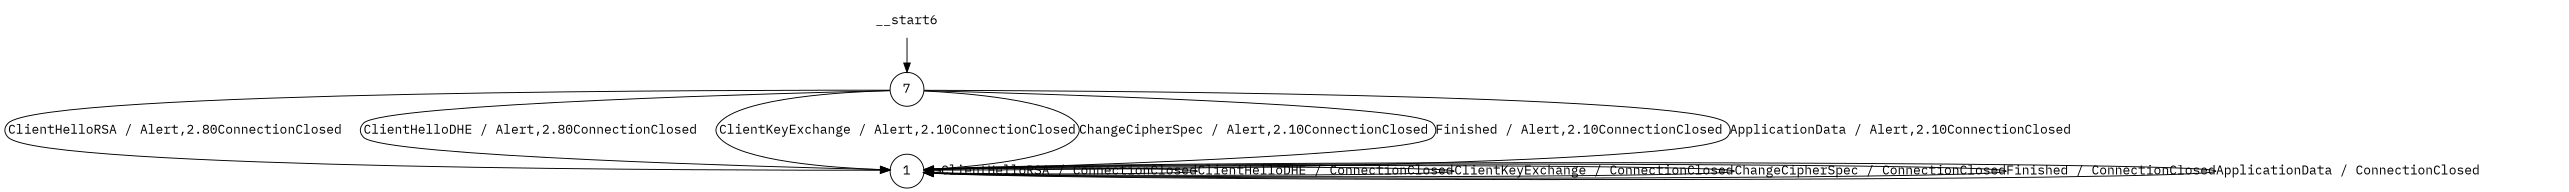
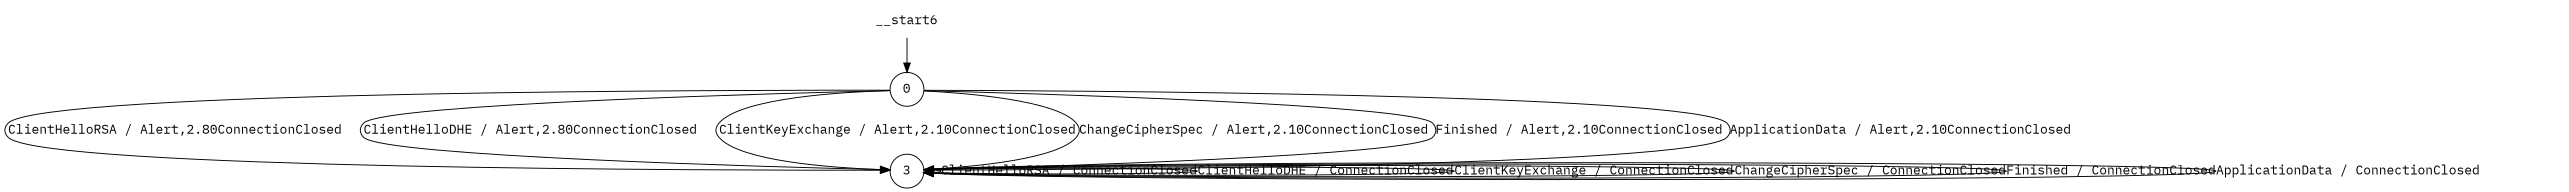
  digraph {
    fontname="IBM Plex Mono"
    node [fontname="IBM Plex Mono" shape=circle]
    edge [fontname="IBM Plex Mono"]
    n1 [label=__start6 shape=none]
-   n2 [label=7]
-   n3 [label=1]
+   n2 [label=0]
+   n3 [label=3]
    n1 -> n2
    n2 -> n3 [label="ClientHelloRSA / Alert,2.80ConnectionClosed"]
    n2 -> n3 [label="ClientHelloDHE / Alert,2.80ConnectionClosed"]
    n2 -> n3 [label="ClientKeyExchange / Alert,2.10ConnectionClosed"]
    n2 -> n3 [label="ChangeCipherSpec / Alert,2.10ConnectionClosed"]
    n2 -> n3 [label="Finished / Alert,2.10ConnectionClosed"]
    n2 -> n3 [label="ApplicationData / Alert,2.10ConnectionClosed"]
    n3 -> n3 [label="ClientHelloRSA / ConnectionClosed"]
    n3 -> n3 [label="ClientHelloDHE / ConnectionClosed"]
    n3 -> n3 [label="ClientKeyExchange / ConnectionClosed"]
    n3 -> n3 [label="ChangeCipherSpec / ConnectionClosed"]
    n3 -> n3 [label="Finished / ConnectionClosed"]
    n3 -> n3 [label="ApplicationData / ConnectionClosed"]
  }
